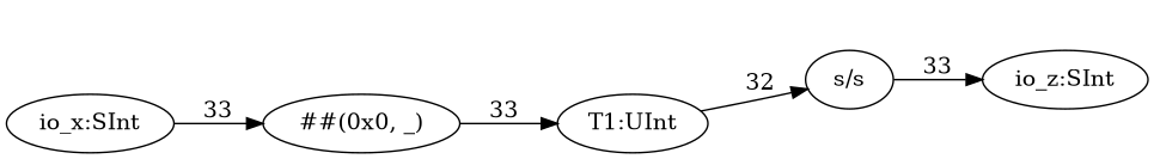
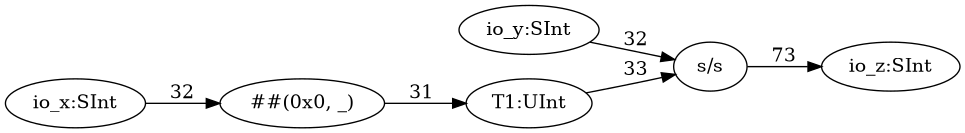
  digraph {
    rankdir=LR
    n1 [label="io_z:SInt"]
    n2 [label="s/s"]
+   n3 [label="io_y:SInt"]
    n4 [label="T1:UInt"]
    n5 [label="##(0x0, _)"]
    n6 [label="io_x:SInt"]
-   n2 -> n1 [label=33]
-   n4 -> n2 [label=32]
-   n5 -> n4 [label=33]
-   n6 -> n5 [label=33]
+   n2 -> n1 [label=73]
+   n3 -> n2 [label=32]
+   n4 -> n2 [label=33]
+   n5 -> n4 [label=31]
+   n6 -> n5 [label=32]
  }
